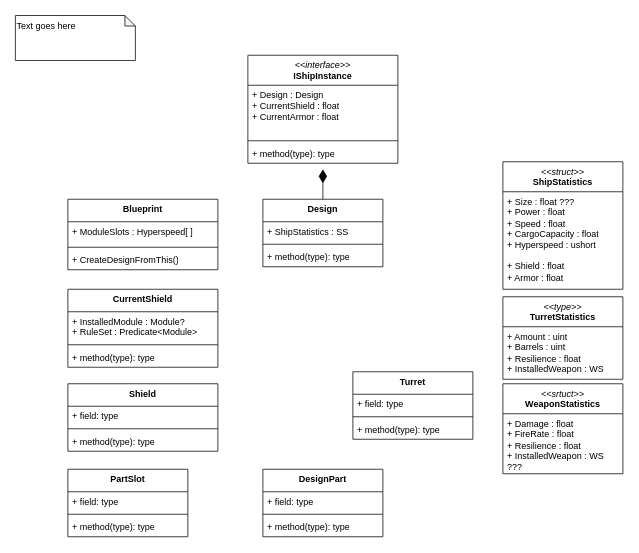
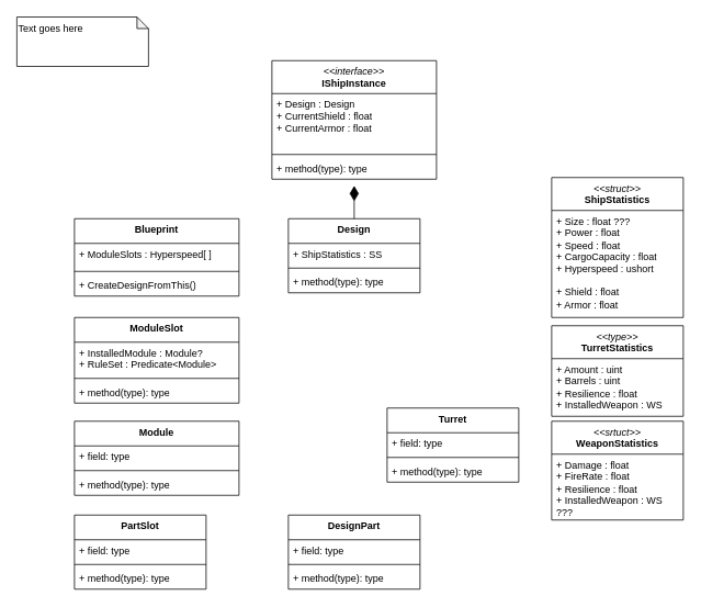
  <mxCell id="0" />
  <mxCell id="1" parent="0" />
  <mxCell id="2" value="Text goes here" style="shape=note;whiteSpace=wrap;html=1;backgroundOutline=1;darkOpacity=0.05;size=14;align=left;verticalAlign=top;" parent="1" vertex="1"><mxGeometry x="20" y="20" width="160" height="60" as="geometry" /></mxCell>
  <mxCell id="3" value="&lt;div&gt;&lt;span style=&quot;font-weight: normal;&quot;&gt;&lt;i&gt;&amp;lt;&amp;lt;struct&amp;gt;&amp;gt;&lt;/i&gt;&lt;/span&gt;&lt;/div&gt;ShipStatistics" style="swimlane;fontStyle=1;align=center;verticalAlign=top;childLayout=stackLayout;horizontal=1;startSize=40;horizontalStack=0;resizeParent=1;resizeParentMax=0;resizeLast=0;collapsible=1;marginBottom=0;whiteSpace=wrap;html=1;labelBackgroundColor=none;" parent="1" vertex="1"><mxGeometry x="670" y="215" width="160" height="170" as="geometry" /></mxCell>
  <mxCell id="4" value="&lt;div&gt;+ Size : float ???&lt;/div&gt;+ Power : float&lt;div&gt;+ Speed : float&lt;/div&gt;&lt;div&gt;+ CargoCapacity : float&lt;/div&gt;&lt;div&gt;+ Hyperspeed : ushort&lt;/div&gt;&lt;div&gt;&lt;br&gt;&lt;/div&gt;&lt;div&gt;+ Shield : float&lt;/div&gt;&lt;div&gt;+ Armor : float&lt;/div&gt;" style="text;strokeColor=none;fillColor=none;align=left;verticalAlign=top;spacingLeft=4;spacingRight=4;overflow=hidden;rotatable=0;points=[[0,0.5],[1,0.5]];portConstraint=eastwest;whiteSpace=wrap;html=1;labelBackgroundColor=none;" parent="3" vertex="1"><mxGeometry y="40" width="160" height="130" as="geometry" /></mxCell>
  <mxCell id="5" value="&lt;div&gt;&lt;span style=&quot;font-weight: normal;&quot;&gt;&lt;i&gt;&amp;lt;&amp;lt;interface&amp;gt;&amp;gt;&lt;/i&gt;&lt;/span&gt;&lt;/div&gt;IShipInstance" style="swimlane;fontStyle=1;align=center;verticalAlign=top;childLayout=stackLayout;horizontal=1;startSize=40;horizontalStack=0;resizeParent=1;resizeParentMax=0;resizeLast=0;collapsible=1;marginBottom=0;whiteSpace=wrap;html=1;labelBackgroundColor=none;" parent="1" vertex="1"><mxGeometry x="330" y="73" width="200" height="144" as="geometry" /></mxCell>
  <mxCell id="6" value="+ Design : Design&lt;div&gt;+ CurrentShield : float&lt;/div&gt;&lt;div&gt;+ CurrentArmor : float&lt;/div&gt;&lt;div&gt;&lt;br&gt;&lt;/div&gt;" style="text;strokeColor=none;fillColor=none;align=left;verticalAlign=top;spacingLeft=4;spacingRight=4;overflow=hidden;rotatable=0;points=[[0,0.5],[1,0.5]];portConstraint=eastwest;whiteSpace=wrap;html=1;labelBackgroundColor=none;" parent="5" vertex="1"><mxGeometry y="40" width="200" height="70" as="geometry" /></mxCell>
  <mxCell id="7" value="" style="line;strokeWidth=1;fillColor=none;align=left;verticalAlign=middle;spacingTop=-1;spacingLeft=3;spacingRight=3;rotatable=0;labelPosition=right;points=[];portConstraint=eastwest;labelBackgroundColor=none;" parent="5" vertex="1"><mxGeometry y="110" width="200" height="8" as="geometry" /></mxCell>
  <mxCell id="8" value="+ method(type): type" style="text;strokeColor=none;fillColor=none;align=left;verticalAlign=top;spacingLeft=4;spacingRight=4;overflow=hidden;rotatable=0;points=[[0,0.5],[1,0.5]];portConstraint=eastwest;whiteSpace=wrap;html=1;labelBackgroundColor=none;" parent="5" vertex="1"><mxGeometry y="118" width="200" height="26" as="geometry" /></mxCell>
  <mxCell id="9" value="&lt;div&gt;&lt;span style=&quot;background-color: initial;&quot;&gt;Design&lt;/span&gt;&lt;br&gt;&lt;/div&gt;" style="swimlane;fontStyle=1;align=center;verticalAlign=top;childLayout=stackLayout;horizontal=1;startSize=30;horizontalStack=0;resizeParent=1;resizeParentMax=0;resizeLast=0;collapsible=1;marginBottom=0;whiteSpace=wrap;html=1;labelBackgroundColor=none;" parent="1" vertex="1"><mxGeometry x="350" y="265" width="160" height="90" as="geometry" /></mxCell>
  <mxCell id="10" value="+ ShipStatistics : SS" style="text;strokeColor=none;fillColor=none;align=left;verticalAlign=top;spacingLeft=4;spacingRight=4;overflow=hidden;rotatable=0;points=[[0,0.5],[1,0.5]];portConstraint=eastwest;whiteSpace=wrap;html=1;labelBackgroundColor=none;" parent="9" vertex="1"><mxGeometry y="30" width="160" height="26" as="geometry" /></mxCell>
  <mxCell id="11" value="" style="line;strokeWidth=1;fillColor=none;align=left;verticalAlign=middle;spacingTop=-1;spacingLeft=3;spacingRight=3;rotatable=0;labelPosition=right;points=[];portConstraint=eastwest;labelBackgroundColor=none;" parent="9" vertex="1"><mxGeometry y="56" width="160" height="8" as="geometry" /></mxCell>
  <mxCell id="12" value="+ method(type): type" style="text;strokeColor=none;fillColor=none;align=left;verticalAlign=top;spacingLeft=4;spacingRight=4;overflow=hidden;rotatable=0;points=[[0,0.5],[1,0.5]];portConstraint=eastwest;whiteSpace=wrap;html=1;labelBackgroundColor=none;" parent="9" vertex="1"><mxGeometry y="64" width="160" height="26" as="geometry" /></mxCell>
  <mxCell id="13" value="&lt;div&gt;&lt;span style=&quot;background-color: initial;&quot;&gt;Blueprint&lt;/span&gt;&lt;br&gt;&lt;/div&gt;" style="swimlane;fontStyle=1;align=center;verticalAlign=top;childLayout=stackLayout;horizontal=1;startSize=30;horizontalStack=0;resizeParent=1;resizeParentMax=0;resizeLast=0;collapsible=1;marginBottom=0;whiteSpace=wrap;html=1;labelBackgroundColor=none;" parent="1" vertex="1"><mxGeometry x="90" y="265" width="200" height="94" as="geometry" /></mxCell>
  <mxCell id="14" value="+ ModuleSlots : Hyperspeed[ ]" style="text;strokeColor=none;fillColor=none;align=left;verticalAlign=top;spacingLeft=4;spacingRight=4;overflow=hidden;rotatable=0;points=[[0,0.5],[1,0.5]];portConstraint=eastwest;whiteSpace=wrap;html=1;labelBackgroundColor=none;" parent="13" vertex="1"><mxGeometry y="30" width="200" height="30" as="geometry" /></mxCell>
  <mxCell id="15" value="" style="line;strokeWidth=1;fillColor=none;align=left;verticalAlign=middle;spacingTop=-1;spacingLeft=3;spacingRight=3;rotatable=0;labelPosition=right;points=[];portConstraint=eastwest;labelBackgroundColor=none;" parent="13" vertex="1"><mxGeometry y="60" width="200" height="8" as="geometry" /></mxCell>
  <mxCell id="16" value="+ CreateDesignFromThis()" style="text;strokeColor=none;fillColor=none;align=left;verticalAlign=top;spacingLeft=4;spacingRight=4;overflow=hidden;rotatable=0;points=[[0,0.5],[1,0.5]];portConstraint=eastwest;whiteSpace=wrap;html=1;labelBackgroundColor=none;" parent="13" vertex="1"><mxGeometry y="68" width="200" height="26" as="geometry" /></mxCell>
  <mxCell id="17" value="&lt;div&gt;&lt;span style=&quot;font-weight: normal;&quot;&gt;&lt;i&gt;&amp;lt;&amp;lt;type&amp;gt;&amp;gt;&lt;/i&gt;&lt;/span&gt;&lt;/div&gt;TurretStatistics" style="swimlane;fontStyle=1;align=center;verticalAlign=top;childLayout=stackLayout;horizontal=1;startSize=40;horizontalStack=0;resizeParent=1;resizeParentMax=0;resizeLast=0;collapsible=1;marginBottom=0;whiteSpace=wrap;html=1;labelBackgroundColor=none;" parent="1" vertex="1"><mxGeometry x="670" y="395" width="160" height="110" as="geometry" /></mxCell>
  <mxCell id="18" value="+ Amount : uint&lt;div&gt;+ Barrels : uint&lt;/div&gt;&lt;div&gt;+ Resilience : float&lt;/div&gt;&lt;div&gt;+ InstalledWeapon : WS&lt;/div&gt;" style="text;strokeColor=none;fillColor=none;align=left;verticalAlign=top;spacingLeft=4;spacingRight=4;overflow=hidden;rotatable=0;points=[[0,0.5],[1,0.5]];portConstraint=eastwest;whiteSpace=wrap;html=1;labelBackgroundColor=none;" parent="17" vertex="1"><mxGeometry y="40" width="160" height="70" as="geometry" /></mxCell>
  <mxCell id="19" value="&lt;div&gt;&lt;span style=&quot;font-weight: normal;&quot;&gt;&lt;i&gt;&amp;lt;&amp;lt;srtuct&amp;gt;&amp;gt;&lt;/i&gt;&lt;/span&gt;&lt;/div&gt;WeaponStatistics" style="swimlane;fontStyle=1;align=center;verticalAlign=top;childLayout=stackLayout;horizontal=1;startSize=40;horizontalStack=0;resizeParent=1;resizeParentMax=0;resizeLast=0;collapsible=1;marginBottom=0;whiteSpace=wrap;html=1;labelBackgroundColor=none;" parent="1" vertex="1"><mxGeometry x="670" y="511" width="160" height="120" as="geometry" /></mxCell>
  <mxCell id="20" value="+ Damage : float&lt;div&gt;+ FireRate : float&lt;/div&gt;&lt;div&gt;+ Resilience : float&lt;/div&gt;&lt;div&gt;+ InstalledWeapon : WS ???&lt;/div&gt;" style="text;strokeColor=none;fillColor=none;align=left;verticalAlign=top;spacingLeft=4;spacingRight=4;overflow=hidden;rotatable=0;points=[[0,0.5],[1,0.5]];portConstraint=eastwest;whiteSpace=wrap;html=1;labelBackgroundColor=none;" parent="19" vertex="1"><mxGeometry y="40" width="160" height="80" as="geometry" /></mxCell>
- <mxCell id="21" value="&lt;div&gt;&lt;span style=&quot;background-color: initial;&quot;&gt;CurrentShield&lt;/span&gt;&lt;br&gt;&lt;/div&gt;" style="swimlane;fontStyle=1;align=center;verticalAlign=top;childLayout=stackLayout;horizontal=1;startSize=30;horizontalStack=0;resizeParent=1;resizeParentMax=0;resizeLast=0;collapsible=1;marginBottom=0;whiteSpace=wrap;html=1;labelBackgroundColor=none;" parent="1" vertex="1"><mxGeometry x="90" y="385" width="200" height="104" as="geometry" /></mxCell>
+ <mxCell id="21" value="&lt;div&gt;&lt;span style=&quot;background-color: initial;&quot;&gt;ModuleSlot&lt;/span&gt;&lt;br&gt;&lt;/div&gt;" style="swimlane;fontStyle=1;align=center;verticalAlign=top;childLayout=stackLayout;horizontal=1;startSize=30;horizontalStack=0;resizeParent=1;resizeParentMax=0;resizeLast=0;collapsible=1;marginBottom=0;whiteSpace=wrap;html=1;labelBackgroundColor=none;" parent="1" vertex="1"><mxGeometry x="90" y="385" width="200" height="104" as="geometry" /></mxCell>
  <mxCell id="22" value="+ InstalledModule : Module?&lt;div&gt;+ RuleSet : Predicate&amp;lt;Module&amp;gt;&lt;/div&gt;" style="text;strokeColor=none;fillColor=none;align=left;verticalAlign=top;spacingLeft=4;spacingRight=4;overflow=hidden;rotatable=0;points=[[0,0.5],[1,0.5]];portConstraint=eastwest;whiteSpace=wrap;html=1;labelBackgroundColor=none;" parent="21" vertex="1"><mxGeometry y="30" width="200" height="40" as="geometry" /></mxCell>
  <mxCell id="23" value="" style="line;strokeWidth=1;fillColor=none;align=left;verticalAlign=middle;spacingTop=-1;spacingLeft=3;spacingRight=3;rotatable=0;labelPosition=right;points=[];portConstraint=eastwest;labelBackgroundColor=none;" parent="21" vertex="1"><mxGeometry y="70" width="200" height="8" as="geometry" /></mxCell>
  <mxCell id="24" value="+ method(type): type" style="text;strokeColor=none;fillColor=none;align=left;verticalAlign=top;spacingLeft=4;spacingRight=4;overflow=hidden;rotatable=0;points=[[0,0.5],[1,0.5]];portConstraint=eastwest;whiteSpace=wrap;html=1;labelBackgroundColor=none;" parent="21" vertex="1"><mxGeometry y="78" width="200" height="26" as="geometry" /></mxCell>
- <mxCell id="25" value="&lt;div&gt;&lt;span style=&quot;background-color: initial;&quot;&gt;Shield&lt;/span&gt;&lt;br&gt;&lt;/div&gt;" style="swimlane;fontStyle=1;align=center;verticalAlign=top;childLayout=stackLayout;horizontal=1;startSize=30;horizontalStack=0;resizeParent=1;resizeParentMax=0;resizeLast=0;collapsible=1;marginBottom=0;whiteSpace=wrap;html=1;labelBackgroundColor=none;" parent="1" vertex="1"><mxGeometry x="90" y="511" width="200" height="90" as="geometry" /></mxCell>
+ <mxCell id="25" value="&lt;div&gt;&lt;span style=&quot;background-color: initial;&quot;&gt;Module&lt;/span&gt;&lt;br&gt;&lt;/div&gt;" style="swimlane;fontStyle=1;align=center;verticalAlign=top;childLayout=stackLayout;horizontal=1;startSize=30;horizontalStack=0;resizeParent=1;resizeParentMax=0;resizeLast=0;collapsible=1;marginBottom=0;whiteSpace=wrap;html=1;labelBackgroundColor=none;" parent="1" vertex="1"><mxGeometry x="90" y="511" width="200" height="90" as="geometry" /></mxCell>
  <mxCell id="26" value="+ field: type" style="text;strokeColor=none;fillColor=none;align=left;verticalAlign=top;spacingLeft=4;spacingRight=4;overflow=hidden;rotatable=0;points=[[0,0.5],[1,0.5]];portConstraint=eastwest;whiteSpace=wrap;html=1;labelBackgroundColor=none;" parent="25" vertex="1"><mxGeometry y="30" width="200" height="26" as="geometry" /></mxCell>
  <mxCell id="27" value="" style="line;strokeWidth=1;fillColor=none;align=left;verticalAlign=middle;spacingTop=-1;spacingLeft=3;spacingRight=3;rotatable=0;labelPosition=right;points=[];portConstraint=eastwest;labelBackgroundColor=none;" parent="25" vertex="1"><mxGeometry y="56" width="200" height="8" as="geometry" /></mxCell>
  <mxCell id="28" value="+ method(type): type" style="text;strokeColor=none;fillColor=none;align=left;verticalAlign=top;spacingLeft=4;spacingRight=4;overflow=hidden;rotatable=0;points=[[0,0.5],[1,0.5]];portConstraint=eastwest;whiteSpace=wrap;html=1;labelBackgroundColor=none;" parent="25" vertex="1"><mxGeometry y="64" width="200" height="26" as="geometry" /></mxCell>
  <mxCell id="29" value="" style="endArrow=diamondThin;html=1;rounded=0;endFill=1;endSize=16;exitX=0.5;exitY=0;exitDx=0;exitDy=0;" edge="1" parent="1" source="9"><mxGeometry width="50" height="50" relative="1" as="geometry"><mxPoint x="440" y="265" as="sourcePoint" /><mxPoint x="430" y="225" as="targetPoint" /><Array as="points" /></mxGeometry></mxCell>
  <mxCell id="30" value="PartSlot" style="swimlane;fontStyle=1;align=center;verticalAlign=top;childLayout=stackLayout;horizontal=1;startSize=30;horizontalStack=0;resizeParent=1;resizeParentMax=0;resizeLast=0;collapsible=1;marginBottom=0;whiteSpace=wrap;html=1;labelBackgroundColor=none;" vertex="1" parent="1"><mxGeometry x="90" y="625" width="160" height="90" as="geometry" /></mxCell>
  <mxCell id="31" value="+ field: type" style="text;strokeColor=none;fillColor=none;align=left;verticalAlign=top;spacingLeft=4;spacingRight=4;overflow=hidden;rotatable=0;points=[[0,0.5],[1,0.5]];portConstraint=eastwest;whiteSpace=wrap;html=1;labelBackgroundColor=none;" vertex="1" parent="30"><mxGeometry y="30" width="160" height="26" as="geometry" /></mxCell>
  <mxCell id="32" value="" style="line;strokeWidth=1;fillColor=none;align=left;verticalAlign=middle;spacingTop=-1;spacingLeft=3;spacingRight=3;rotatable=0;labelPosition=right;points=[];portConstraint=eastwest;labelBackgroundColor=none;" vertex="1" parent="30"><mxGeometry y="56" width="160" height="8" as="geometry" /></mxCell>
  <mxCell id="33" value="+ method(type): type" style="text;strokeColor=none;fillColor=none;align=left;verticalAlign=top;spacingLeft=4;spacingRight=4;overflow=hidden;rotatable=0;points=[[0,0.5],[1,0.5]];portConstraint=eastwest;whiteSpace=wrap;html=1;labelBackgroundColor=none;" vertex="1" parent="30"><mxGeometry y="64" width="160" height="26" as="geometry" /></mxCell>
  <mxCell id="34" value="&lt;div&gt;DesignPart&lt;/div&gt;" style="swimlane;fontStyle=1;align=center;verticalAlign=top;childLayout=stackLayout;horizontal=1;startSize=30;horizontalStack=0;resizeParent=1;resizeParentMax=0;resizeLast=0;collapsible=1;marginBottom=0;whiteSpace=wrap;html=1;labelBackgroundColor=none;" vertex="1" parent="1"><mxGeometry x="350" y="625" width="160" height="90" as="geometry" /></mxCell>
  <mxCell id="35" value="+ field: type" style="text;strokeColor=none;fillColor=none;align=left;verticalAlign=top;spacingLeft=4;spacingRight=4;overflow=hidden;rotatable=0;points=[[0,0.5],[1,0.5]];portConstraint=eastwest;whiteSpace=wrap;html=1;labelBackgroundColor=none;" vertex="1" parent="34"><mxGeometry y="30" width="160" height="26" as="geometry" /></mxCell>
  <mxCell id="36" value="" style="line;strokeWidth=1;fillColor=none;align=left;verticalAlign=middle;spacingTop=-1;spacingLeft=3;spacingRight=3;rotatable=0;labelPosition=right;points=[];portConstraint=eastwest;labelBackgroundColor=none;" vertex="1" parent="34"><mxGeometry y="56" width="160" height="8" as="geometry" /></mxCell>
  <mxCell id="37" value="+ method(type): type" style="text;strokeColor=none;fillColor=none;align=left;verticalAlign=top;spacingLeft=4;spacingRight=4;overflow=hidden;rotatable=0;points=[[0,0.5],[1,0.5]];portConstraint=eastwest;whiteSpace=wrap;html=1;labelBackgroundColor=none;" vertex="1" parent="34"><mxGeometry y="64" width="160" height="26" as="geometry" /></mxCell>
  <mxCell id="38" value="&lt;div&gt;&lt;span style=&quot;background-color: initial;&quot;&gt;Turret&lt;/span&gt;&lt;br&gt;&lt;/div&gt;" style="swimlane;fontStyle=1;align=center;verticalAlign=top;childLayout=stackLayout;horizontal=1;startSize=30;horizontalStack=0;resizeParent=1;resizeParentMax=0;resizeLast=0;collapsible=1;marginBottom=0;whiteSpace=wrap;html=1;labelBackgroundColor=none;" vertex="1" parent="1"><mxGeometry x="470" y="495" width="160" height="90" as="geometry" /></mxCell>
  <mxCell id="39" value="+ field: type" style="text;strokeColor=none;fillColor=none;align=left;verticalAlign=top;spacingLeft=4;spacingRight=4;overflow=hidden;rotatable=0;points=[[0,0.5],[1,0.5]];portConstraint=eastwest;whiteSpace=wrap;html=1;labelBackgroundColor=none;" vertex="1" parent="38"><mxGeometry y="30" width="160" height="26" as="geometry" /></mxCell>
  <mxCell id="40" value="" style="line;strokeWidth=1;fillColor=none;align=left;verticalAlign=middle;spacingTop=-1;spacingLeft=3;spacingRight=3;rotatable=0;labelPosition=right;points=[];portConstraint=eastwest;labelBackgroundColor=none;" vertex="1" parent="38"><mxGeometry y="56" width="160" height="8" as="geometry" /></mxCell>
  <mxCell id="41" value="+ method(type): type" style="text;strokeColor=none;fillColor=none;align=left;verticalAlign=top;spacingLeft=4;spacingRight=4;overflow=hidden;rotatable=0;points=[[0,0.5],[1,0.5]];portConstraint=eastwest;whiteSpace=wrap;html=1;labelBackgroundColor=none;" vertex="1" parent="38"><mxGeometry y="64" width="160" height="26" as="geometry" /></mxCell>
